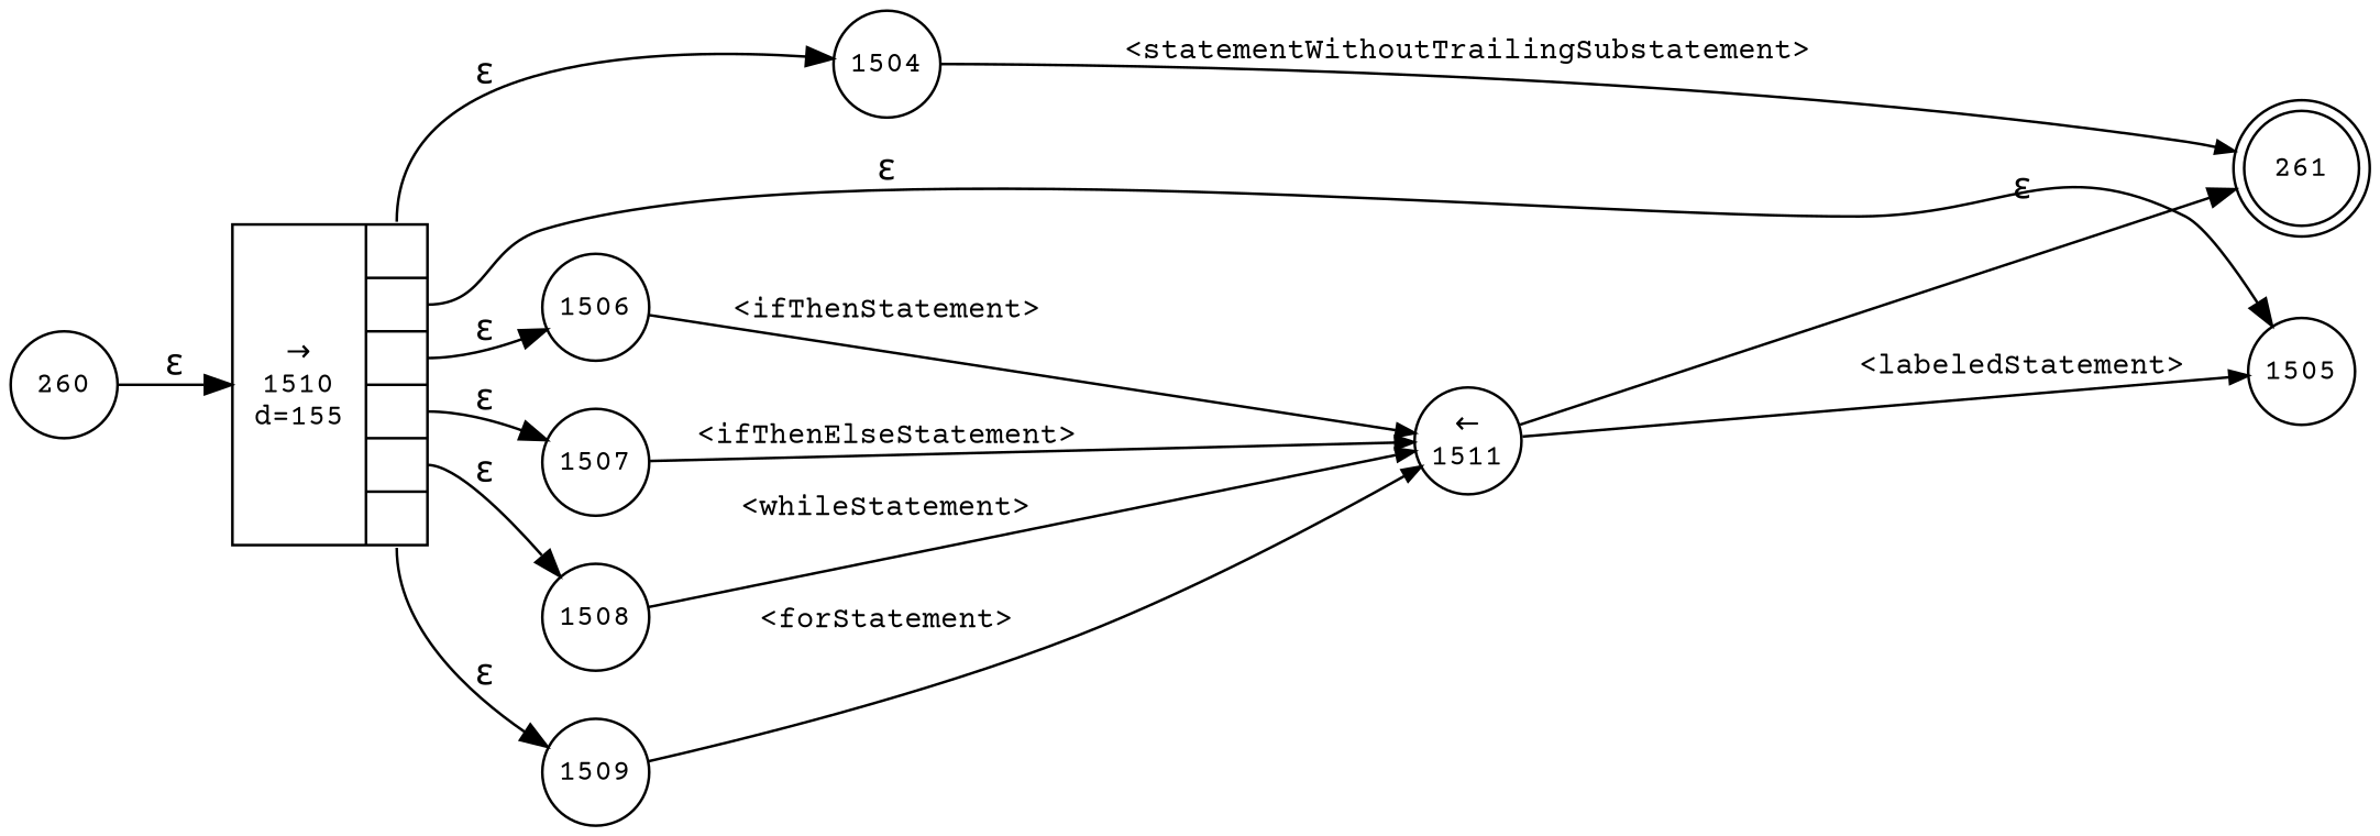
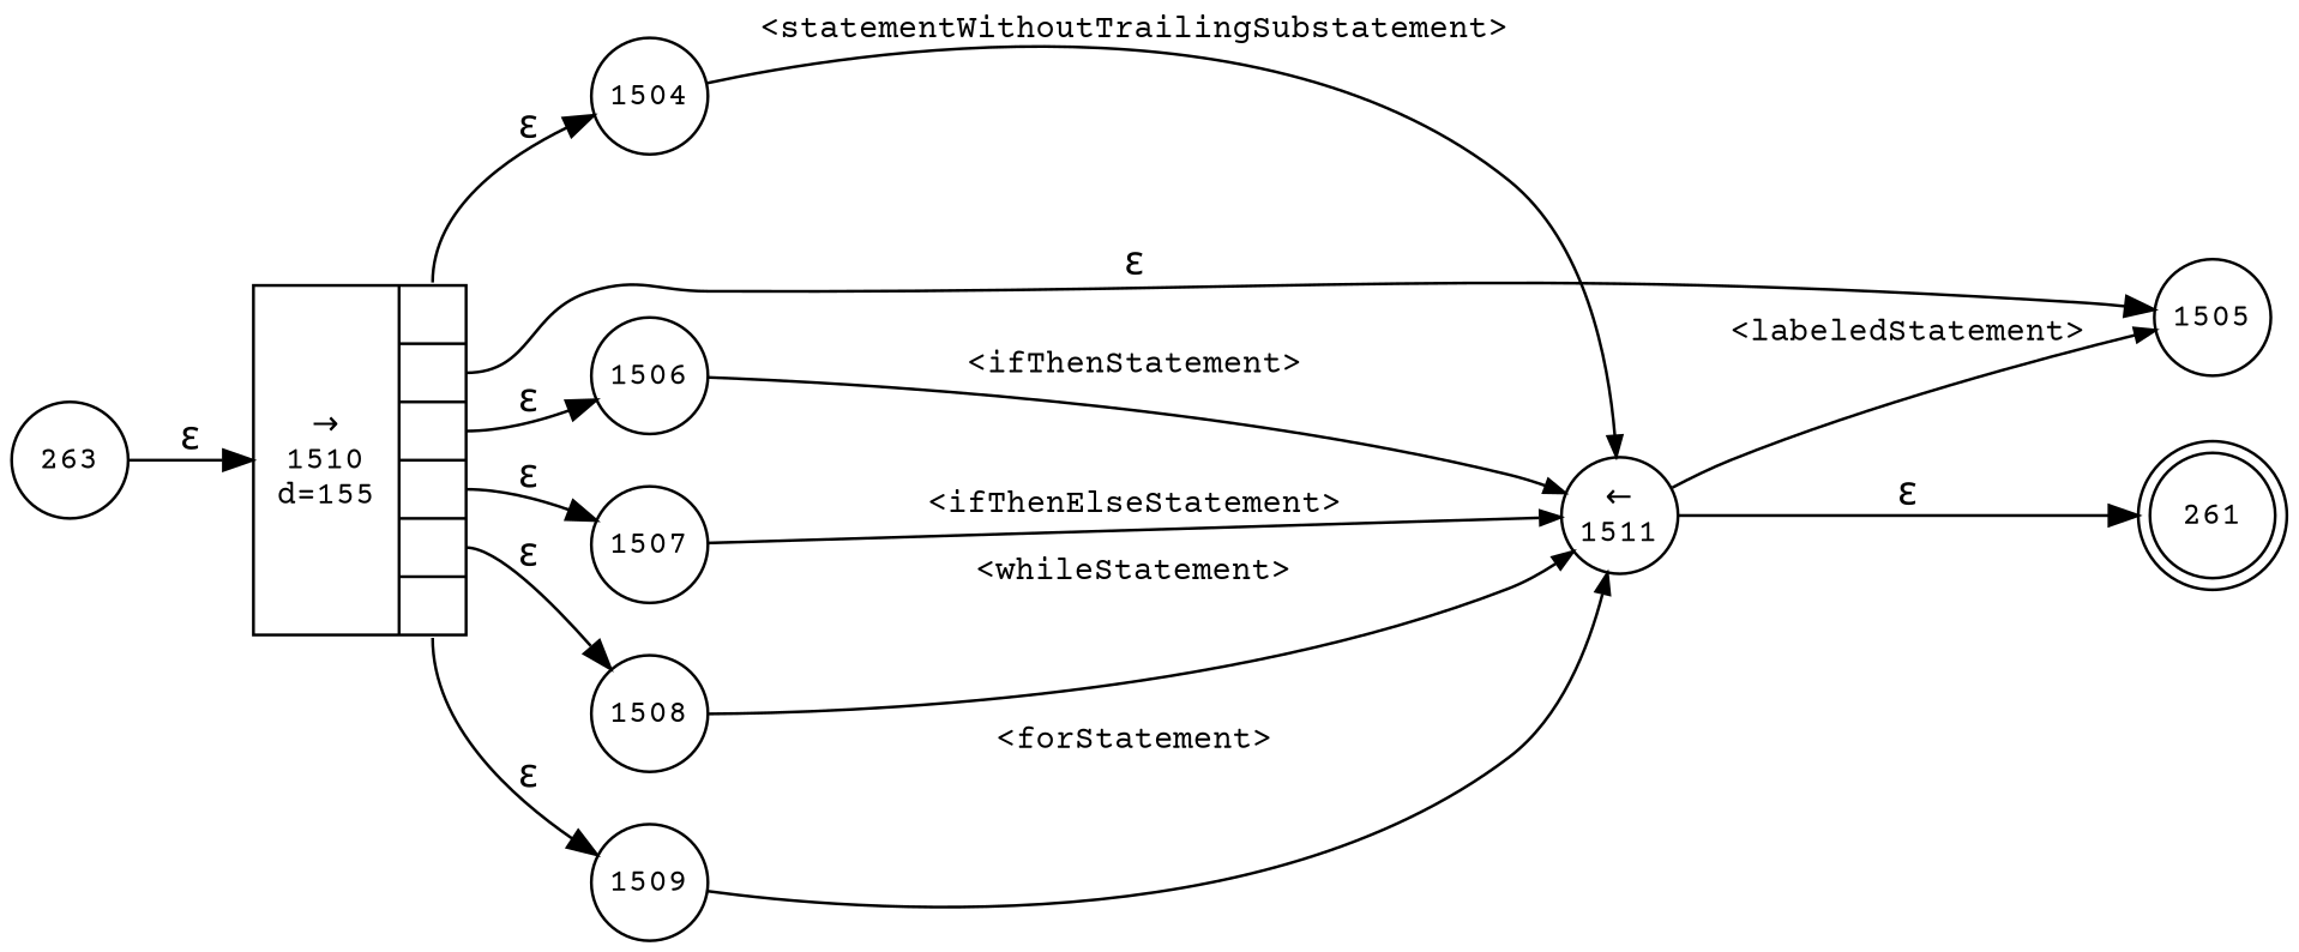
  digraph {
    fontname="Courier Prime"
    rankdir=LR
    node [fixedsize=true fontname="Courier Prime" fontsize=11 shape=circle peripheries=1]
    edge [fontname="Courier Prime"]
    n1 [label=261 shape=doublecircle width=.6 peripheries=""]
    n2 [label=1504 width=.55]
    n3 [label="&larr;\n1511" width=.55]
    n4 [label=1505 width=.55]
    n5 [label=1506 width=.55]
    n6 [label=1507 width=.55]
-   n7 [label=260 width=.55]
+   n7 [label=263 width=.55]
    n8 [fixedsize=false label="{&rarr;\n1510\nd=155|{<p0>|<p1>|<p2>|<p3>|<p4>|<p5>}}" shape=record]
    n9 [label=1508 width=.55]
    n10 [label=1509 width=.55]
-   n2 -> n1 [arrowhead=normal arrowsize=.7 fontsize=11 label="<statementWithoutTrailingSubstatement>"]
+   n2 -> n3 [arrowhead=normal arrowsize=.7 fontsize=11 label="<statementWithoutTrailingSubstatement>"]
    n3 -> n1 [label="&epsilon;"]
    n3 -> n4 [arrowhead=normal arrowsize=.7 fontsize=11 label="<labeledStatement>"]
    n5 -> n3 [arrowhead=normal arrowsize=.7 fontsize=11 label="<ifThenStatement>"]
    n6 -> n3 [arrowhead=normal arrowsize=.7 fontsize=11 label="<ifThenElseStatement>"]
    n7 -> n8 [label="&epsilon;"]
    n8 -> n2 [label="&epsilon;" tailport=p0]
    n8 -> n4 [label="&epsilon;" tailport=p1]
    n8 -> n5 [label="&epsilon;" tailport=p2]
    n8 -> n6 [label="&epsilon;" tailport=p3]
    n8 -> n9 [label="&epsilon;" tailport=p4]
    n8 -> n10 [label="&epsilon;" tailport=p5]
    n9 -> n3 [arrowhead=normal arrowsize=.7 fontsize=11 label="<whileStatement>"]
    n10 -> n3 [arrowhead=normal arrowsize=.7 fontsize=11 label="<forStatement>"]
  }
